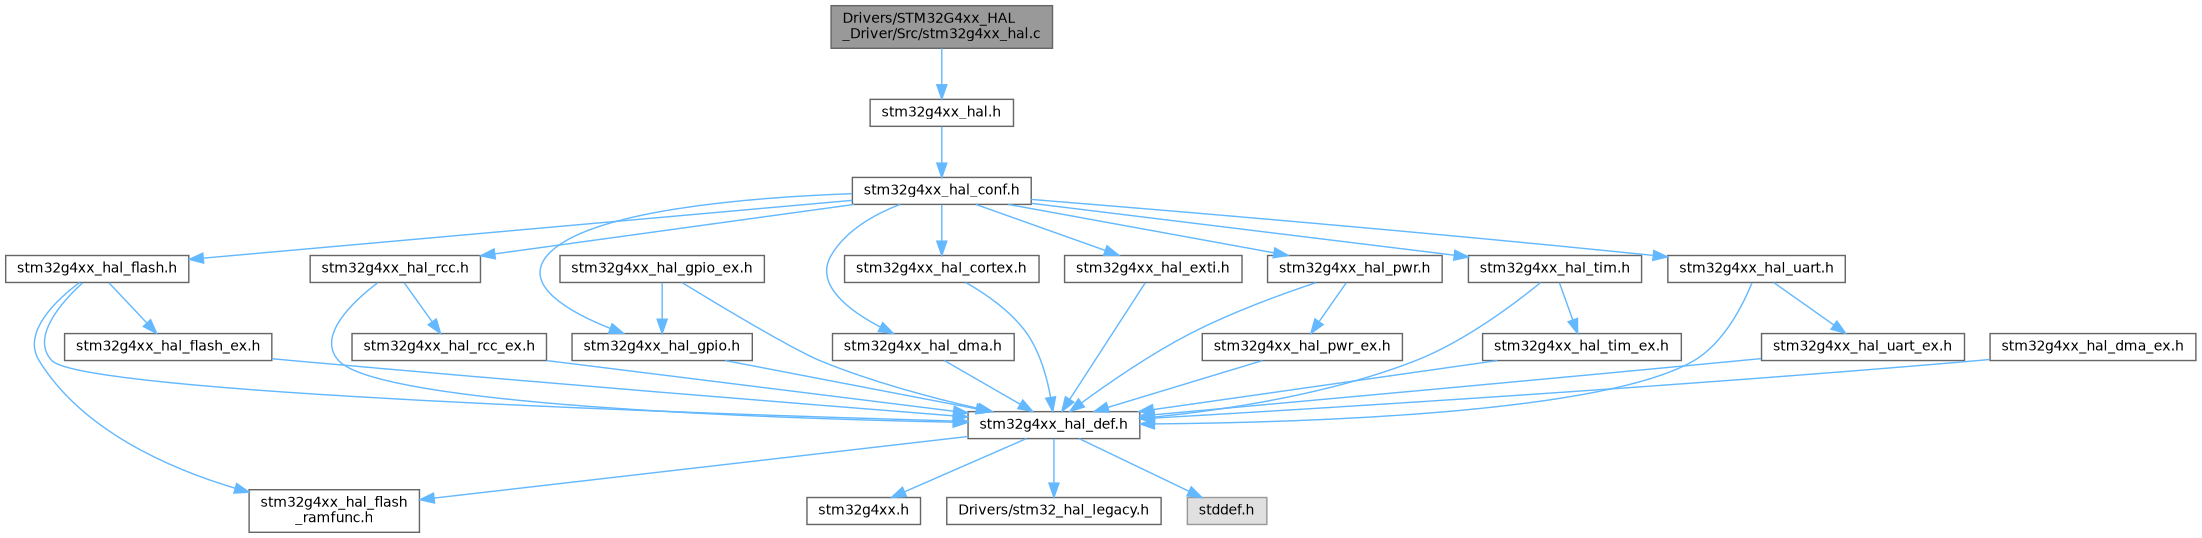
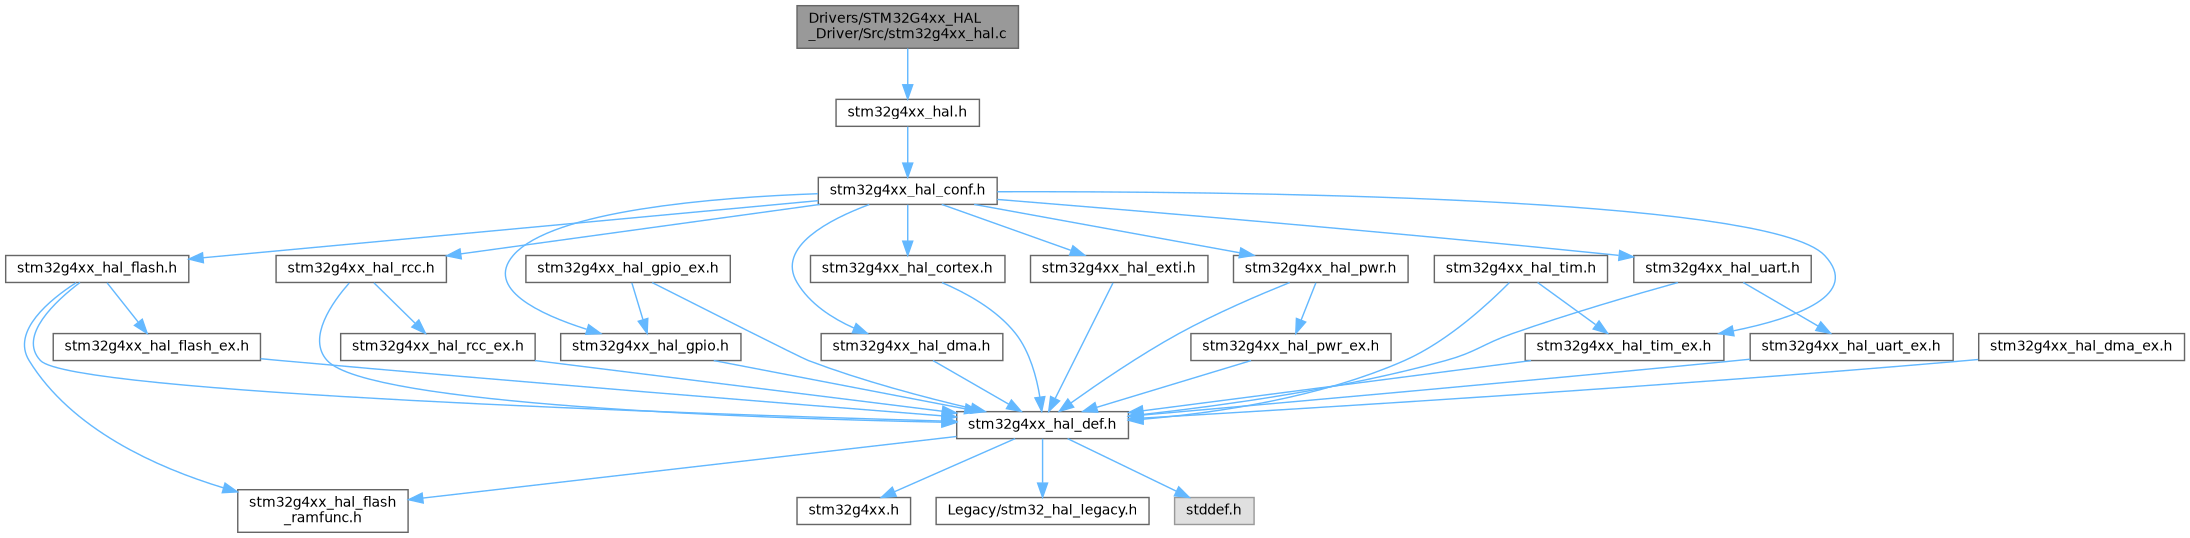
  digraph {
    node [color=grey40 fillcolor=white fontname=Helvetica fontsize=10 shape=box style=filled]
    edge [color=steelblue1 fontname=Helvetica fontsize=10 labelfontname=Helvetica labelfontsize=10 style=solid]
    n1 [color=gray40 fillcolor=grey60 fontcolor=black height=0.2 label="Drivers/STM32G4xx_HAL\l_Driver/Src/stm32g4xx_hal.c" width=0.4]
    n2 [height=0.2 label="stm32g4xx_hal.h" width=0.4]
    n3 [height=0.2 label="stm32g4xx_hal_conf.h" width=0.4]
    n4 [height=0.2 label="stm32g4xx_hal_rcc.h" width=0.4]
    n5 [height=0.2 label="stm32g4xx_hal_gpio.h" width=0.4]
    n6 [height=0.2 label="stm32g4xx_hal_dma.h" width=0.4]
    n7 [height=0.2 label="stm32g4xx_hal_cortex.h" width=0.4]
    n8 [height=0.2 label="stm32g4xx_hal_exti.h" width=0.4]
    n9 [height=0.2 label="stm32g4xx_hal_flash.h" width=0.4]
    n10 [height=0.2 label="stm32g4xx_hal_pwr.h" width=0.4]
    n11 [height=0.2 label="stm32g4xx_hal_tim.h" width=0.4]
    n12 [height=0.2 label="stm32g4xx_hal_uart.h" width=0.4]
    n13 [height=0.2 label="stm32g4xx_hal_def.h" width=0.4]
    n14 [height=0.2 label="stm32g4xx_hal_rcc_ex.h" width=0.4]
    n15 [height=0.2 label="stm32g4xx_hal_flash_ex.h" width=0.4]
    n16 [height=0.2 label="stm32g4xx_hal_flash\l_ramfunc.h" width=0.4]
    n17 [height=0.2 label="stm32g4xx_hal_pwr_ex.h" width=0.4]
    n18 [height=0.2 label="stm32g4xx_hal_tim_ex.h" width=0.4]
    n19 [height=0.2 label="stm32g4xx_hal_uart_ex.h" width=0.4]
    n20 [height=0.2 label="stm32g4xx.h" width=0.4]
-   n21 [height=0.2 label="Drivers/stm32_hal_legacy.h" width=0.4]
+   n21 [height=0.2 label="Legacy/stm32_hal_legacy.h" width=0.4]
    n22 [color=grey60 fillcolor="#E0E0E0" height=0.2 label="stddef.h" width=0.4]
    n23 [height=0.2 label="stm32g4xx_hal_gpio_ex.h" width=0.4]
    n24 [height=0.2 label="stm32g4xx_hal_dma_ex.h" width=0.4]
    n1 -> n2
    n2 -> n3
    n3 -> n4
    n3 -> n5
    n3 -> n6
    n3 -> n7
    n3 -> n8
    n3 -> n9
    n3 -> n10
-   n3 -> n11
+   n3 -> n18
    n3 -> n12
    n4 -> n13
    n4 -> n14
    n5 -> n13
    n6 -> n13
    n7 -> n13
    n8 -> n13
    n9 -> n13
    n9 -> n15
    n9 -> n16
    n10 -> n13
    n10 -> n17
    n11 -> n13
    n11 -> n18
    n12 -> n13
    n12 -> n19
    n13 -> n16
    n13 -> n20
    n13 -> n21
    n13 -> n22
    n14 -> n13
    n15 -> n13
    n17 -> n13
    n18 -> n13
    n19 -> n13
    n23 -> n5
    n23 -> n13
    n24 -> n13
  }
